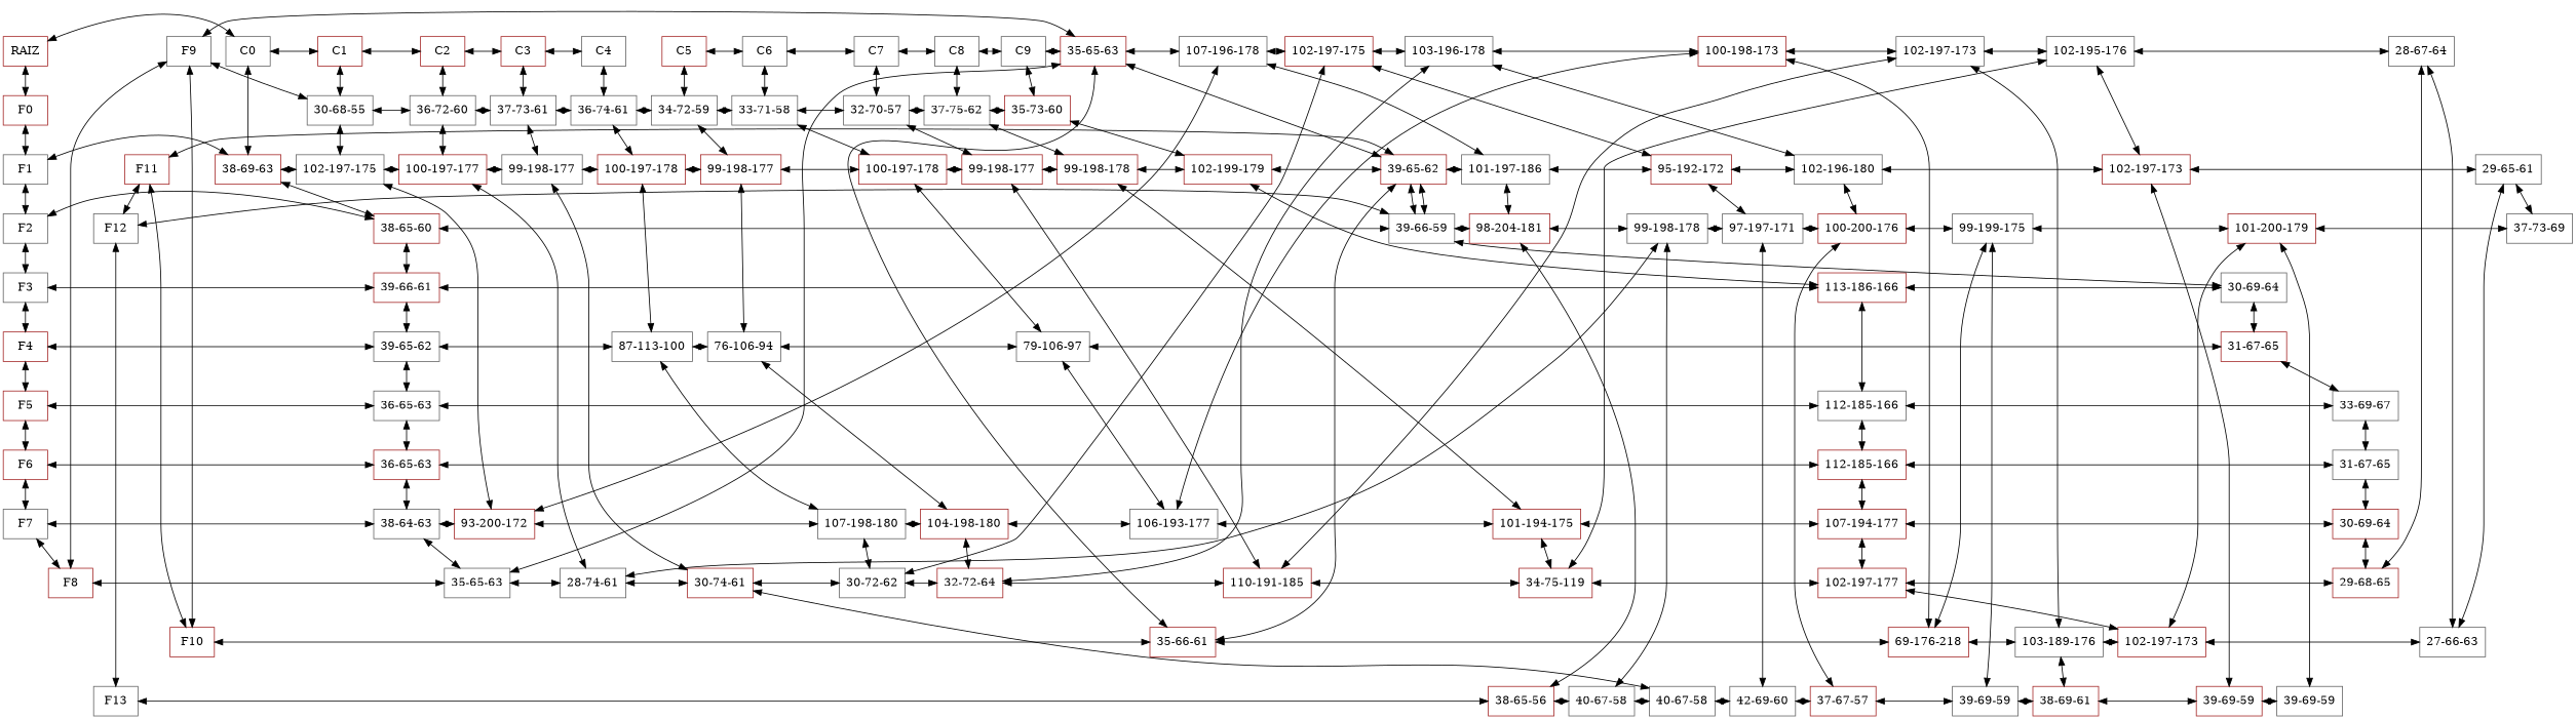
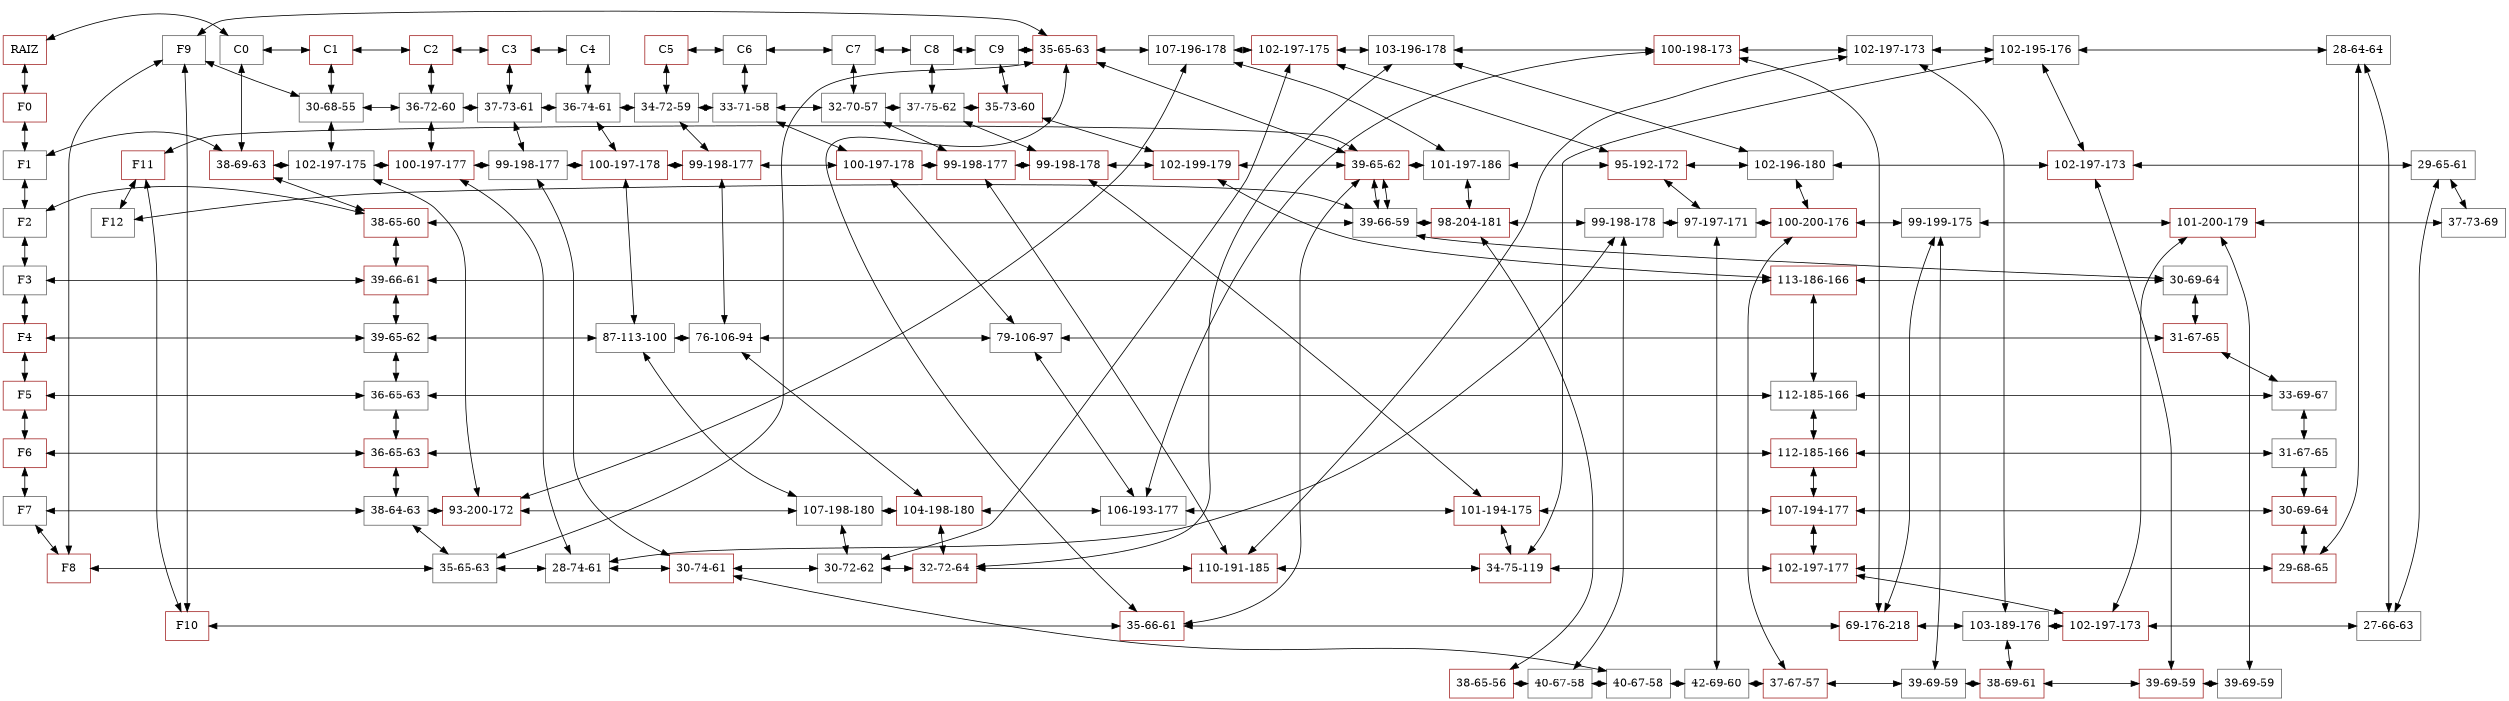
  digraph {
    rankdir=UD
    node [color=gray40 group=0 shape=box]
    edge [dir=both]
    n1 [color=brown label=RAIZ rankdir=LR]
    n2 [group=1 label=C0 rankdir=LR]
    n3 [color=brown group=2 label=C1 rankdir=LR]
    n4 [color=brown group=3 label=C2 rankdir=LR]
    n5 [color=brown group=4 label=C3 rankdir=LR]
    n6 [group=5 label=C4 rankdir=LR]
    n7 [color=brown group=6 label=C5 rankdir=LR]
    n8 [group=7 label=C6 rankdir=LR]
    n9 [group=8 label=C7 rankdir=LR]
    n10 [group=9 label=C8 rankdir=LR]
    n11 [group=10 label=C9 rankdir=LR]
    n12 [color=brown group=1 label="35-65-63" rankdir=LR]
    n13 [color=brown label=F0]
    n14 [group=2 label="30-68-55"]
    n15 [group=3 label="36-72-60"]
    n16 [group=4 label="37-73-61"]
    n17 [group=5 label="36-74-61"]
    n18 [group=6 label="34-72-59"]
    n19 [group=7 label="33-71-58"]
    n20 [group=8 label="32-70-57"]
    n21 [group=9 label="37-75-62"]
    n22 [color=brown group=10 label="35-73-60"]
    n23 [label=F1]
    n24 [color=brown group=1 label="38-69-63"]
    n25 [group=2 label="102-197-175"]
    n26 [color=brown group=3 label="100-197-177"]
    n27 [group=4 label="99-198-177"]
    n28 [color=brown group=5 label="100-197-178"]
    n29 [color=brown group=6 label="99-198-177"]
    n30 [color=brown group=7 label="100-197-178"]
    n31 [color=brown group=8 label="99-198-177"]
    n32 [color=brown group=9 label="99-198-178"]
    n33 [color=brown group=10 label="102-199-179"]
    n34 [color=brown group=1 label="39-65-62"]
    n35 [label=F2]
    n36 [color=brown group=1 label="38-65-60"]
    n37 [group=1 label="39-66-59"]
    n38 [label=F3]
    n39 [color=brown group=1 label="39-66-61"]
    n40 [color=brown group=10 label="113-186-166"]
    n41 [group=11 label="30-69-64"]
    n42 [color=brown label=F4]
    n43 [group=1 label="39-65-62"]
    n44 [group=5 label="87-113-100"]
    n45 [group=6 label="76-106-94"]
    n46 [group=7 label="79-106-97"]
    n47 [color=brown group=11 label="31-67-65"]
    n48 [color=brown label=F5]
    n49 [group=1 label="36-65-63"]
    n50 [group=10 label="112-185-166"]
    n51 [group=11 label="33-69-67"]
    n52 [color=brown label=F6]
    n53 [color=brown group=1 label="36-65-63"]
    n54 [color=brown group=10 label="112-185-166"]
    n55 [group=11 label="31-67-65"]
    n56 [label=F7]
    n57 [group=1 label="38-64-63"]
    n58 [color=brown group=2 label="93-200-172"]
    n59 [group=5 label="107-198-180"]
    n60 [color=brown group=6 label="104-198-180"]
    n61 [group=7 label="106-193-177"]
    n62 [color=brown group=9 label="101-194-175"]
    n63 [color=brown group=10 label="107-194-177"]
    n64 [color=brown group=11 label="30-69-64"]
    n65 [color=brown label=F8]
    n66 [group=1 label="35-65-63"]
    n67 [group=3 label="28-74-61"]
    n68 [color=brown group=4 label="30-74-61"]
    n69 [group=5 label="30-72-62"]
    n70 [color=brown group=6 label="32-72-64"]
    n71 [color=brown group=8 label="110-191-185"]
    n72 [color=brown group=9 label="34-75-119"]
    n73 [color=brown group=10 label="102-197-177"]
    n74 [color=brown group=11 label="29-68-65"]
    n75 [label=F9]
    n76 [group=2 label="107-196-178"]
    n77 [color=brown group=5 label="102-197-175"]
    n78 [group=6 label="103-196-178"]
    n79 [color=brown group=7 label="100-198-173"]
    n80 [group=8 label="102-197-173"]
    n81 [group=9 label="102-195-176"]
-   n82 [group=11 label="28-67-64"]
+   n82 [group=11 label="28-64-64"]
    n83 [color=brown label=F10]
    n84 [color=brown group=1 label="35-66-61"]
    n85 [color=brown group=7 label="69-176-218"]
    n86 [group=8 label="103-189-176"]
    n87 [color=brown group=10 label="102-197-173"]
    n88 [group=11 label="27-66-63"]
    n89 [color=brown label=F11]
    n90 [group=2 label="101-197-186"]
    n91 [color=brown group=5 label="95-192-172"]
    n92 [group=6 label="102-196-180"]
    n93 [color=brown group=9 label="102-197-173"]
    n94 [group=11 label="29-65-61"]
    n95 [label=F12]
    n96 [color=brown group=2 label="98-204-181"]
    n97 [group=3 label="99-198-178"]
    n98 [group=5 label="97-197-171"]
    n99 [color=brown group=6 label="100-200-176"]
    n100 [group=7 label="99-199-175"]
    n101 [color=brown group=10 label="101-200-179"]
    n102 [group=11 label="37-73-69"]
-   n103 [label=F13]
    n104 [color=brown group=2 label="38-65-56"]
    n105 [group=3 label="40-67-58"]
    n106 [group=4 label="40-67-58"]
    n107 [group=5 label="42-69-60"]
    n108 [color=brown group=6 label="37-67-57"]
    n109 [group=7 label="39-69-59"]
    n110 [color=brown group=8 label="38-69-61"]
    n111 [color=brown group=9 label="39-69-59"]
    n112 [group=10 label="39-69-59"]
    subgraph sub_1 {
      rank=min
      n1
      n2
      n3
      n4
      n5
      n6
      n7
      n8
      n9
      n10
      n11
      n12
    }
    subgraph sub_2 {
      rank=same
      n1
      n2
      n3
      n4
      n5
      n6
      n7
      n8
      n9
      n10
      n11
      n12
    }
    subgraph sub_3 {
      rank=same
      n13
      n14
      n15
      n16
      n17
      n18
      n19
      n20
      n21
      n22
    }
    subgraph sub_4 {
      rank=same
      n23
      n24
      n25
      n26
      n27
      n28
      n29
      n30
      n31
      n32
      n33
      n34
    }
    subgraph sub_5 {
      rank=same
      n35
      n36
      n37
    }
    subgraph sub_6 {
      rank=same
      n38
      n39
      n40
      n41
    }
    subgraph sub_7 {
      rank=same
      n42
      n43
      n44
      n45
      n46
      n47
    }
    subgraph sub_8 {
      rank=same
      n48
      n49
      n50
      n51
    }
    subgraph sub_9 {
      rank=same
      n52
      n53
      n54
      n55
    }
    subgraph sub_10 {
      rank=same
      n56
      n57
      n58
      n59
      n60
      n61
      n62
      n63
      n64
    }
    subgraph sub_11 {
      rank=same
      n65
      n66
      n67
      n68
      n69
      n70
      n71
      n72
      n73
      n74
    }
    subgraph sub_12 {
      rank=same
      n12
      n75
      n76
      n77
      n78
      n79
      n80
      n81
      n82
    }
    subgraph sub_13 {
      rank=same
      n83
      n84
      n85
      n86
      n87
      n88
    }
    subgraph sub_14 {
      rank=same
      n34
      n89
      n90
      n91
      n92
      n93
      n94
    }
    subgraph sub_15 {
      rank=same
      n37
      n95
      n96
      n97
      n98
      n99
      n100
      n101
      n102
    }
    subgraph sub_16 {
      rank=same
-     n103
      n104
      n105
      n106
      n107
      n108
      n109
      n110
      n111
      n112
    }
    n1 -> n2
    n1 -> n13
    n2 -> n3
    n2 -> n24
    n3 -> n4
    n3 -> n14
    n4 -> n5
    n4 -> n15
    n5 -> n6
    n5 -> n16
    n6 -> n17
    n7 -> n8
    n7 -> n18
    n8 -> n9
    n8 -> n19
    n9 -> n10
    n9 -> n20
    n10 -> n11
    n10 -> n21
    n11 -> n12
    n11 -> n22
    n12 -> n34
    n12 -> n76
    n12 -> n84
    n13 -> n23
    n14 -> n15
    n14 -> n25
    n15 -> n16
    n15 -> n26
    n16 -> n17
    n16 -> n27
    n17 -> n18
    n17 -> n28
    n18 -> n19
    n18 -> n29
    n19 -> n20
    n19 -> n30
    n20 -> n21
    n20 -> n31
    n21 -> n22
    n21 -> n32
    n22 -> n33
    n23 -> n24
    n23 -> n35
    n24 -> n25
    n24 -> n36
    n25 -> n26
    n25 -> n58
    n26 -> n27
    n26 -> n67
    n27 -> n28
    n27 -> n68
    n28 -> n29
    n28 -> n44
    n29 -> n30
    n29 -> n45
    n30 -> n31
    n30 -> n46
    n31 -> n32
    n31 -> n71
    n32 -> n33
    n32 -> n62
    n33 -> n34
    n33 -> n40
    n34 -> n37
    n34 -> n37
    n34 -> n90
    n35 -> n36
    n35 -> n38
    n36 -> n37
    n36 -> n39
    n37 -> n41
    n37 -> n96
    n38 -> n39
    n38 -> n42
    n39 -> n40
    n39 -> n43
    n40 -> n41
    n40 -> n50
    n41 -> n47
    n42 -> n43
    n42 -> n48
    n43 -> n44
    n43 -> n49
    n44 -> n45
    n44 -> n59
    n45 -> n46
    n45 -> n60
    n46 -> n47
    n46 -> n61
    n47 -> n51
    n48 -> n49
    n48 -> n52
    n49 -> n50
    n49 -> n53
    n50 -> n51
    n50 -> n54
    n51 -> n55
    n52 -> n53
    n52 -> n56
    n53 -> n54
    n53 -> n57
    n54 -> n55
    n54 -> n63
    n55 -> n64
    n56 -> n57
    n56 -> n65
    n57 -> n58
    n57 -> n66
    n58 -> n59
    n58 -> n76
    n59 -> n60
    n59 -> n69
    n60 -> n61
    n60 -> n70
    n61 -> n62
    n61 -> n79
    n62 -> n63
    n62 -> n72
    n63 -> n64
    n63 -> n73
    n64 -> n74
    n65 -> n66
    n65 -> n75
    n66 -> n12
    n66 -> n67
    n67 -> n68
    n67 -> n97
    n68 -> n69
    n68 -> n106
    n69 -> n70
    n69 -> n77
    n70 -> n71
    n70 -> n78
    n71 -> n72
    n71 -> n80
    n72 -> n73
    n72 -> n81
    n73 -> n74
    n73 -> n87
    n74 -> n82
    n75 -> n12
    n75 -> n14
    n75 -> n83
    n76 -> n77
    n76 -> n90
    n77 -> n78
    n77 -> n91
    n78 -> n79
    n78 -> n92
    n79 -> n80
    n79 -> n85
    n80 -> n81
    n80 -> n86
    n81 -> n82
    n81 -> n93
    n82 -> n88
    n83 -> n84
    n83 -> n89
    n84 -> n34
    n84 -> n85
    n85 -> n86
    n85 -> n100
    n86 -> n87
    n86 -> n110
    n87 -> n88
    n87 -> n101
    n88 -> n94
    n89 -> n34
    n89 -> n95
    n90 -> n91
    n90 -> n96
    n91 -> n92
    n91 -> n98
    n92 -> n93
    n92 -> n99
    n93 -> n94
    n93 -> n111
    n94 -> n102
    n95 -> n37
-   n95 -> n103
    n96 -> n97
    n96 -> n104
    n97 -> n98
    n97 -> n105
    n98 -> n99
    n98 -> n107
    n99 -> n100
    n99 -> n108
    n100 -> n101
    n100 -> n109
    n101 -> n102
    n101 -> n112
-   n103 -> n104
    n104 -> n105
    n105 -> n106
    n106 -> n107
    n107 -> n108
    n108 -> n109
    n109 -> n110
    n110 -> n111
    n111 -> n112
  }
